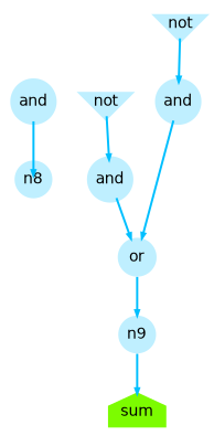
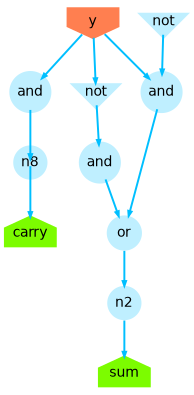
  digraph {
    splines=spline
    node [fillcolor=lightblue1 fixedsize=shape fontcolor=black fontname=helvetica penwidth=0 shape=circle style=filled]
    edge [arrowhead=normal arrowsize=.5 color=deepskyblue labelfloat=false penwidth=2]
    n0 [height=.1 label=n8 width=.1]
-   n2 [height=.1 width=.1 label=n9]
+   n1 [fillcolor=lawngreen label=carry shape=house]
+   n2 [height=.1 width=.1]
    n3 [fillcolor=lawngreen label=sum shape=house]
    n4 [label=or]
    n5 [label=and]
    n6 [label=and]
    n7 [label=and]
    n8 [label=not shape=invtriangle]
    n9 [label=not shape=invtriangle]
+   n11 [fillcolor=coral label=y shape=invhouse]
+   n0 -> n1
    n2 -> n3
    n4 -> n2
    n5 -> n0
    n6 -> n4
    n7 -> n4
    n8 -> n6
    n9 -> n7
+   n11 -> n5
+   n11 -> n6
+   n11 -> n9
  }
